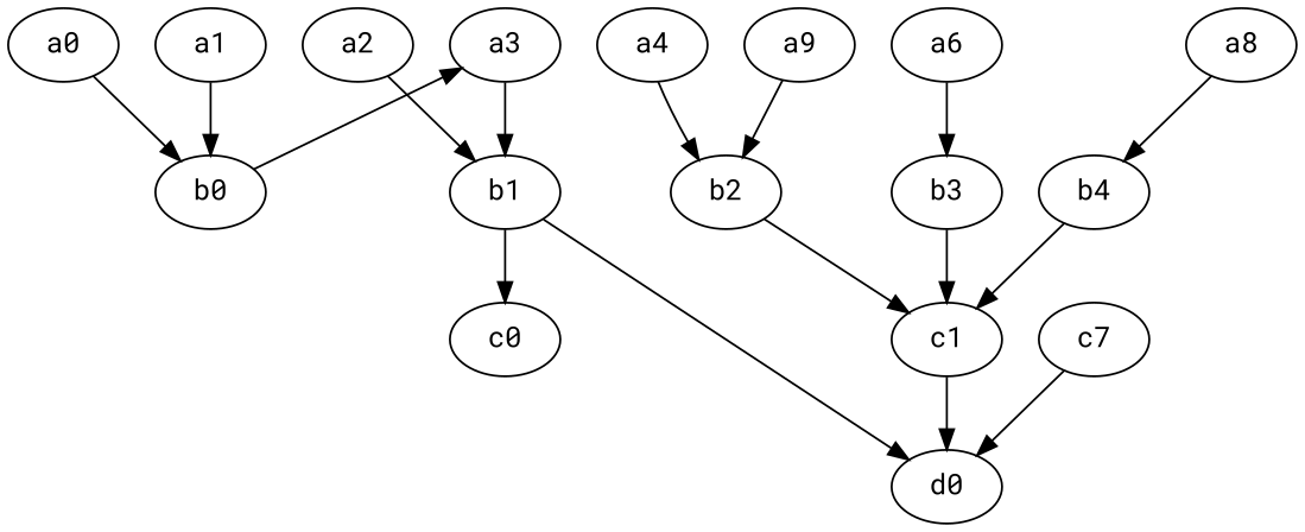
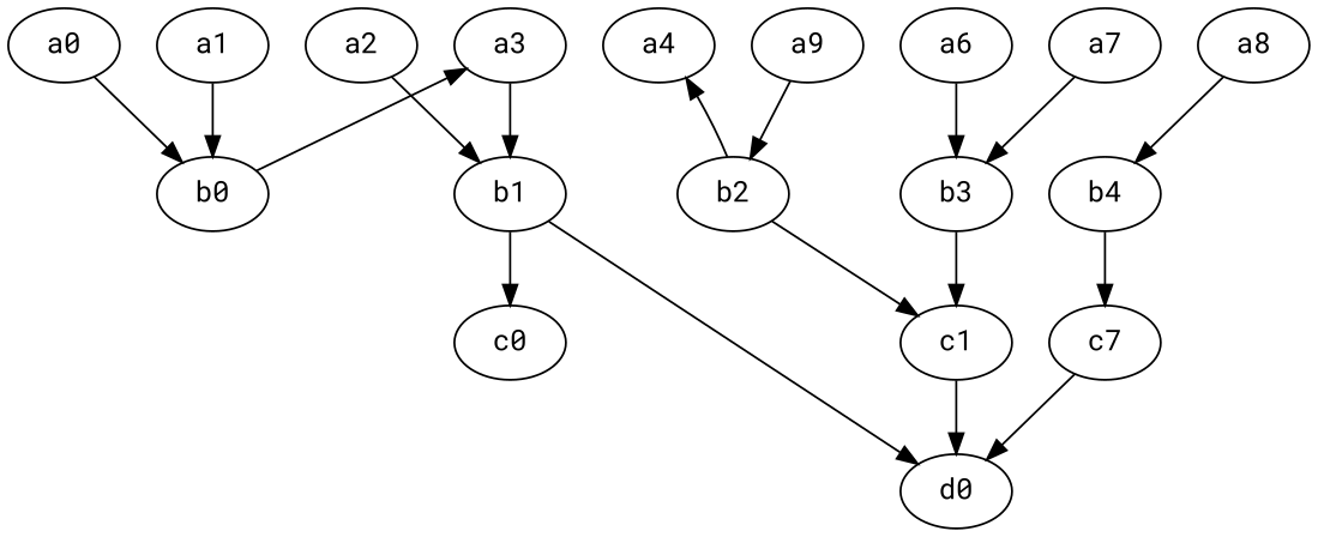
  digraph {
    fontname="Roboto Mono"
    node [fontname="Roboto Mono"]
    edge [fontname="Roboto Mono"]
    a0
    a1
    a2
    a3
    a4
    n6 [label=a9]
    a6
+   a7
    a8
    b0
    b1
    b2
    b3
    b4
    c0
    d0
    c1
    n18 [label=c7]
    subgraph sub_1 {
      rank=same
      a0
      a1
      a2
      a3
      a4
      n6
      a6
+     a7
      a8
    }
    a0 -> a1 [style=invis]
    a0 -> b0
    a1 -> a2 [style=invis]
    a1 -> b0
    a2 -> a3 [style=invis]
    a2 -> b1
    a3 -> a4 [style=invis]
    a3 -> b1
    a4 -> n6 [style=invis]
-   a4 -> b2
+   b2 -> a4
    n6 -> a6 [style=invis]
    n6 -> b2
+   a6 -> a7 [style=invis]
    a6 -> b3
+   a7 -> a8 [style=invis]
+   a7 -> b3
    a8 -> b4
    b0 -> a3
    b1 -> c0
    b1 -> d0
    b2 -> c1
    b3 -> c1
-   b4 -> c1
+   b4 -> n18
    c1 -> d0
    n18 -> d0
  }
